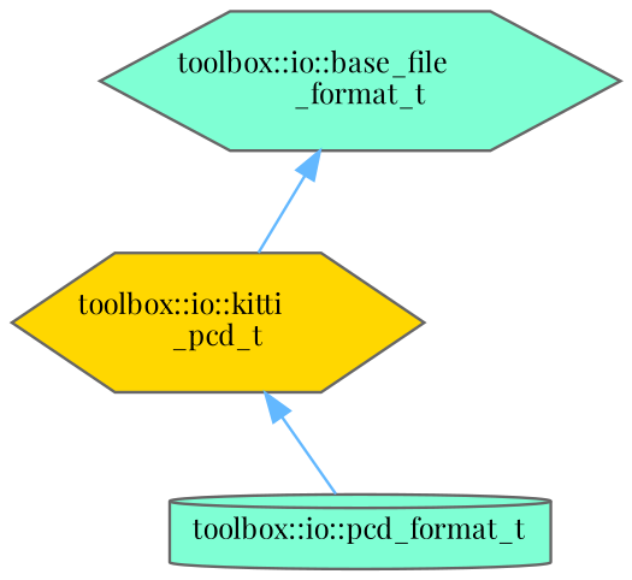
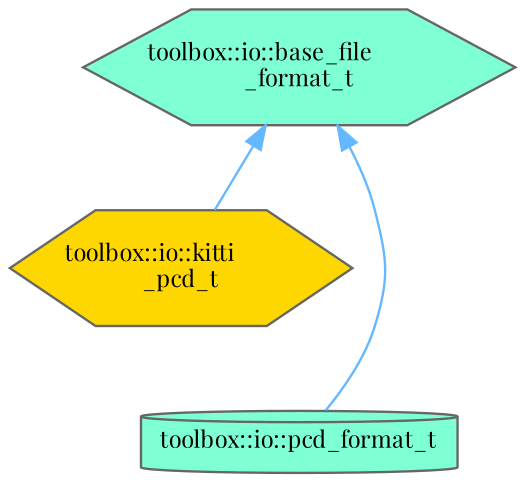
  digraph {
    fontname="Playfair Display"
    node [color=gray40 fillcolor=aquamarine fontname="Playfair Display" fontsize=10 shape=hexagon style=filled]
    edge [color=steelblue1 dir=back fontname="Playfair Display" fontsize=10 labelfontname=Helvetica labelfontsize=10 style=solid]
    n1 [fontcolor=black height=0.2 label="toolbox::io::base_file\l_format_t" width=0.4]
    n2 [fillcolor=gold height=0.2 label="toolbox::io::kitti\l_pcd_t" width=0.4]
    n3 [height=0.2 label="toolbox::io::pcd_format_t" shape=cylinder width=0.4]
    n1 -> n2
-   n2 -> n3
+   n1 -> n3
  }
